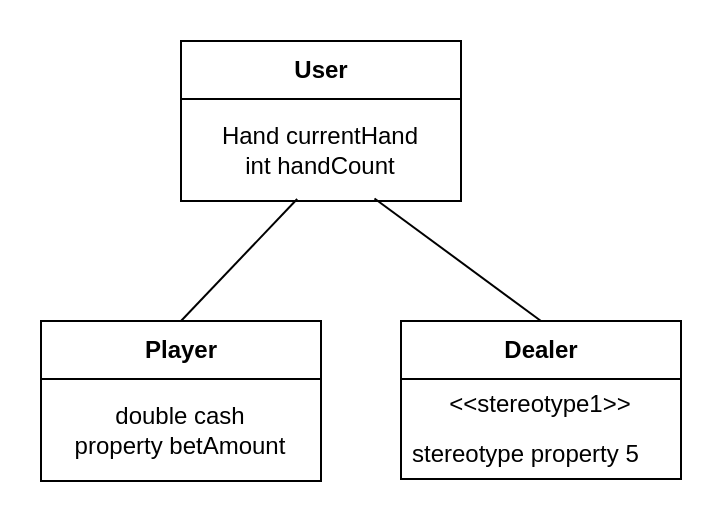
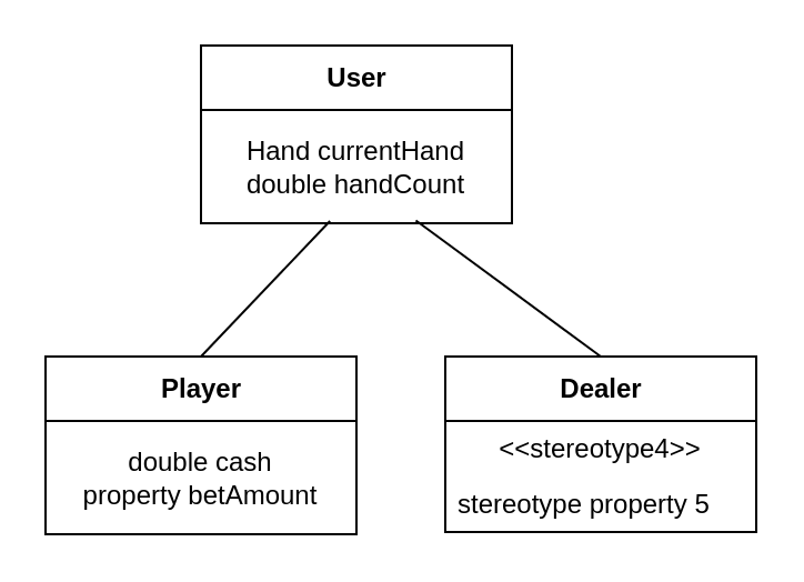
  <mxCell id="0" />
  <mxCell id="1" parent="0" />
  <mxCell id="2" value="User" style="swimlane;fontStyle=1;align=center;verticalAlign=middle;childLayout=stackLayout;horizontal=1;startSize=29;horizontalStack=0;resizeParent=1;resizeParentMax=0;resizeLast=0;collapsible=0;marginBottom=0;html=1;" vertex="1" parent="1"><mxGeometry x="90" y="20" width="140" height="80" as="geometry" /></mxCell>
- <mxCell id="3" value="Hand currentHand&lt;br&gt;int handCount" style="text;html=1;strokeColor=none;fillColor=none;align=center;verticalAlign=middle;spacingLeft=4;spacingRight=4;overflow=hidden;rotatable=0;points=[[0,0.5],[1,0.5]];portConstraint=eastwest;" vertex="1" parent="2"><mxGeometry y="29" width="140" height="51" as="geometry" /></mxCell>
+ <mxCell id="3" value="Hand currentHand&lt;br&gt;double handCount" style="text;html=1;strokeColor=none;fillColor=none;align=center;verticalAlign=middle;spacingLeft=4;spacingRight=4;overflow=hidden;rotatable=0;points=[[0,0.5],[1,0.5]];portConstraint=eastwest;" vertex="1" parent="2"><mxGeometry y="29" width="140" height="51" as="geometry" /></mxCell>
  <mxCell id="4" value="Player" style="swimlane;fontStyle=1;align=center;verticalAlign=middle;childLayout=stackLayout;horizontal=1;startSize=29;horizontalStack=0;resizeParent=1;resizeParentMax=0;resizeLast=0;collapsible=0;marginBottom=0;html=1;" vertex="1" parent="1"><mxGeometry x="20" y="160" width="140" height="80" as="geometry" /></mxCell>
  <mxCell id="5" value="double cash&lt;br&gt;property betAmount" style="text;html=1;strokeColor=none;fillColor=none;align=center;verticalAlign=middle;spacingLeft=4;spacingRight=4;overflow=hidden;rotatable=0;points=[[0,0.5],[1,0.5]];portConstraint=eastwest;" vertex="1" parent="4"><mxGeometry y="29" width="140" height="51" as="geometry" /></mxCell>
  <mxCell id="6" value="Dealer" style="swimlane;fontStyle=1;align=center;verticalAlign=middle;childLayout=stackLayout;horizontal=1;startSize=29;horizontalStack=0;resizeParent=1;resizeParentMax=0;resizeLast=0;collapsible=0;marginBottom=0;html=1;" vertex="1" parent="1"><mxGeometry x="200" y="160" width="140" height="79" as="geometry" /></mxCell>
- <mxCell id="7" value="&amp;lt;&amp;lt;stereotype1&amp;gt;&amp;gt;" style="text;html=1;strokeColor=none;fillColor=none;align=center;verticalAlign=middle;spacingLeft=4;spacingRight=4;overflow=hidden;rotatable=0;points=[[0,0.5],[1,0.5]];portConstraint=eastwest;" vertex="1" parent="6"><mxGeometry y="29" width="140" height="25" as="geometry" /></mxCell>
+ <mxCell id="7" value="&amp;lt;&amp;lt;stereotype4&amp;gt;&amp;gt;" style="text;html=1;strokeColor=none;fillColor=none;align=center;verticalAlign=middle;spacingLeft=4;spacingRight=4;overflow=hidden;rotatable=0;points=[[0,0.5],[1,0.5]];portConstraint=eastwest;" vertex="1" parent="6"><mxGeometry y="29" width="140" height="25" as="geometry" /></mxCell>
  <mxCell id="8" value="stereotype property 5" style="text;html=1;strokeColor=none;fillColor=none;align=left;verticalAlign=middle;spacingLeft=4;spacingRight=4;overflow=hidden;rotatable=0;points=[[0,0.5],[1,0.5]];portConstraint=eastwest;" vertex="1" parent="6"><mxGeometry y="54" width="140" height="25" as="geometry" /></mxCell>
  <mxCell id="9" value="" style="endArrow=none;html=1;exitX=0.5;exitY=0;exitDx=0;exitDy=0;" edge="1" parent="1" source="4"><mxGeometry width="50" height="50" relative="1" as="geometry"><mxPoint x="200" y="140" as="sourcePoint" /><mxPoint x="148.095" y="99" as="targetPoint" /></mxGeometry></mxCell>
  <mxCell id="10" value="" style="endArrow=none;html=1;exitX=0.5;exitY=0;exitDx=0;exitDy=0;entryX=0.691;entryY=0.989;entryDx=0;entryDy=0;entryPerimeter=0;" edge="1" parent="1" source="6"><mxGeometry width="50" height="50" relative="1" as="geometry"><mxPoint x="230" y="170" as="sourcePoint" /><mxPoint x="186.74" y="98.725" as="targetPoint" /></mxGeometry></mxCell>
